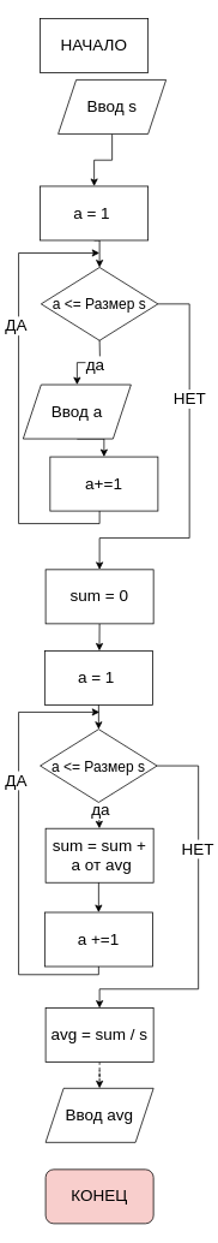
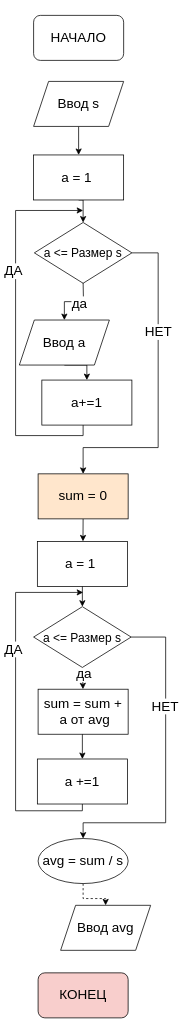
  <mxCell id="0" />
  <mxCell id="1" parent="0" />
- <mxCell id="2" value="&lt;font style=&quot;font-size: 18px;&quot;&gt;НАЧАЛО&lt;/font&gt;" style="whiteSpace=wrap;html=1;fontSize=18;rounded=0;" parent="1" vertex="1"><mxGeometry x="44" y="20" width="120" height="60" as="geometry" /></mxCell>
+ <mxCell id="2" value="&lt;font style=&quot;font-size: 18px;&quot;&gt;НАЧАЛО&lt;/font&gt;" style="rounded=1;whiteSpace=wrap;html=1;fontSize=18;" parent="1" vertex="1"><mxGeometry x="44" y="20" width="120" height="60" as="geometry" /></mxCell>
  <mxCell id="3" style="edgeStyle=orthogonalEdgeStyle;rounded=0;orthogonalLoop=1;jettySize=auto;html=1;exitX=0.5;exitY=1;exitDx=0;exitDy=0;entryX=0.5;entryY=0;entryDx=0;entryDy=0;fontSize=18;" parent="1" source="4" target="27" edge="1"><mxGeometry relative="1" as="geometry" /></mxCell>
- <mxCell id="4" value="&lt;font style=&quot;font-size: 18px;&quot;&gt;Ввод s&lt;/font&gt;" style="shape=parallelogram;perimeter=parallelogramPerimeter;whiteSpace=wrap;html=1;fixedSize=1;fontSize=18;" parent="1" vertex="1"><mxGeometry x="64" y="88" width="120" height="60" as="geometry" /></mxCell>
+ <mxCell id="4" value="&lt;font style=&quot;font-size: 18px;&quot;&gt;Ввод s&lt;/font&gt;" style="shape=parallelogram;perimeter=parallelogramPerimeter;whiteSpace=wrap;html=1;fixedSize=1;fontSize=18;" parent="1" vertex="1"><mxGeometry x="44" y="108" width="120" height="60" as="geometry" /></mxCell>
  <mxCell id="5" style="edgeStyle=orthogonalEdgeStyle;rounded=0;orthogonalLoop=1;jettySize=auto;html=1;exitX=0.5;exitY=1;exitDx=0;exitDy=0;entryX=0.5;entryY=0;entryDx=0;entryDy=0;fontSize=18;" parent="1" target="11" edge="1"><mxGeometry relative="1" as="geometry"><mxPoint x="110" y="376" as="sourcePoint" /></mxGeometry></mxCell>
  <mxCell id="6" value="&lt;font style=&quot;font-size: 18px;&quot;&gt;да&lt;/font&gt;" style="edgeLabel;html=1;align=center;verticalAlign=middle;resizable=0;points=[];fontSize=18;" parent="5" vertex="1" connectable="0"><mxGeometry x="-0.149" y="3" relative="1" as="geometry"><mxPoint as="offset" /></mxGeometry></mxCell>
  <mxCell id="7" value="&lt;font style=&quot;font-size: 18px;&quot;&gt;КОНЕЦ&lt;/font&gt;" style="rounded=1;whiteSpace=wrap;html=1;fontSize=18;fillColor=#f8cecc;" parent="1" vertex="1"><mxGeometry x="50" y="1296" width="120" height="60" as="geometry" /></mxCell>
  <mxCell id="8" style="edgeStyle=orthogonalEdgeStyle;rounded=0;orthogonalLoop=1;jettySize=auto;html=1;exitX=1;exitY=0.5;exitDx=0;exitDy=0;entryX=0.5;entryY=0;entryDx=0;entryDy=0;fontSize=18;" parent="1" source="25" target="17" edge="1"><mxGeometry relative="1" as="geometry"><mxPoint x="190" y="506" as="targetPoint" /><Array as="points"><mxPoint x="210" y="336" /><mxPoint x="210" y="596" /><mxPoint x="110" y="596" /></Array></mxGeometry></mxCell>
  <mxCell id="9" value="&lt;font style=&quot;font-size: 18px;&quot;&gt;НЕТ&lt;/font&gt;" style="edgeLabel;html=1;align=center;verticalAlign=middle;resizable=0;points=[];fontSize=18;" parent="8" vertex="1" connectable="0"><mxGeometry x="-0.348" y="-1" relative="1" as="geometry"><mxPoint as="offset" /></mxGeometry></mxCell>
  <mxCell id="10" style="edgeStyle=orthogonalEdgeStyle;rounded=0;orthogonalLoop=1;jettySize=auto;html=1;exitX=0.5;exitY=1;exitDx=0;exitDy=0;entryX=0.5;entryY=0;entryDx=0;entryDy=0;fontSize=18;" parent="1" source="11" target="32" edge="1"><mxGeometry relative="1" as="geometry" /></mxCell>
  <mxCell id="11" value="&lt;font style=&quot;font-size: 18px;&quot;&gt;Ввод a&lt;/font&gt;" style="shape=parallelogram;perimeter=parallelogramPerimeter;whiteSpace=wrap;html=1;fixedSize=1;fontSize=18;" parent="1" vertex="1"><mxGeometry x="25" y="426" width="120" height="60" as="geometry" /></mxCell>
  <mxCell id="12" style="edgeStyle=orthogonalEdgeStyle;rounded=0;orthogonalLoop=1;jettySize=auto;html=1;exitX=0.5;exitY=1;exitDx=0;exitDy=0;fontSize=18;" parent="1" edge="1"><mxGeometry relative="1" as="geometry"><mxPoint x="109.81" y="721" as="targetPoint" /><mxPoint x="110" y="691" as="sourcePoint" /></mxGeometry></mxCell>
  <mxCell id="13" style="edgeStyle=orthogonalEdgeStyle;rounded=0;orthogonalLoop=1;jettySize=auto;html=1;exitX=0.5;exitY=1;exitDx=0;exitDy=0;fontSize=18;" parent="1" edge="1"><mxGeometry relative="1" as="geometry"><mxPoint x="109.81" y="918" as="targetPoint" /><mxPoint x="109" y="888" as="sourcePoint" /></mxGeometry></mxCell>
  <mxCell id="14" value="&lt;font style=&quot;font-size: 18px;&quot;&gt;да&lt;/font&gt;" style="edgeLabel;html=1;align=center;verticalAlign=middle;resizable=0;points=[];fontSize=18;" parent="13" vertex="1" connectable="0"><mxGeometry x="-0.353" y="1" relative="1" as="geometry"><mxPoint as="offset" /></mxGeometry></mxCell>
  <mxCell id="15" style="edgeStyle=orthogonalEdgeStyle;rounded=0;orthogonalLoop=1;jettySize=auto;html=1;exitX=0.5;exitY=1;exitDx=0;exitDy=0;fontSize=18;" parent="1" edge="1"><mxGeometry relative="1" as="geometry"><mxPoint x="110" y="789" as="targetPoint" /><mxPoint x="109" y="1070" as="sourcePoint" /><Array as="points"><mxPoint x="109" y="1080" /><mxPoint x="20" y="1080" /><mxPoint x="20" y="789" /><mxPoint x="109" y="789" /></Array></mxGeometry></mxCell>
  <mxCell id="16" value="&lt;span style=&quot;font-size: 18px;&quot;&gt;ДА&lt;/span&gt;" style="edgeLabel;html=1;align=center;verticalAlign=middle;resizable=0;points=[];fontSize=18;" parent="15" vertex="1" connectable="0"><mxGeometry x="0.28" y="4" relative="1" as="geometry"><mxPoint y="-8" as="offset" /></mxGeometry></mxCell>
- <mxCell id="17" value="&lt;font style=&quot;font-size: 18px;&quot;&gt;sum = 0&lt;/font&gt;" style="rounded=0;whiteSpace=wrap;html=1;fontSize=18;" parent="1" vertex="1"><mxGeometry x="50" y="631" width="120" height="60" as="geometry" /></mxCell>
+ <mxCell id="17" value="&lt;font style=&quot;font-size: 18px;&quot;&gt;sum = 0&lt;/font&gt;" style="rounded=0;whiteSpace=wrap;html=1;fontSize=18;fillColor=#ffe6cc;" parent="1" vertex="1"><mxGeometry x="50" y="631" width="120" height="60" as="geometry" /></mxCell>
  <mxCell id="18" style="edgeStyle=orthogonalEdgeStyle;rounded=0;orthogonalLoop=1;jettySize=auto;html=1;exitX=1;exitY=0.5;exitDx=0;exitDy=0;entryX=0.5;entryY=0;entryDx=0;entryDy=0;fontSize=18;" parent="1" source="28" target="23" edge="1"><mxGeometry relative="1" as="geometry"><mxPoint x="210" y="1018" as="targetPoint" /><Array as="points"><mxPoint x="220" y="848" /><mxPoint x="220" y="1096" /><mxPoint x="110" y="1096" /></Array></mxGeometry></mxCell>
  <mxCell id="19" value="&lt;font style=&quot;font-size: 18px;&quot;&gt;НЕТ&lt;/font&gt;" style="edgeLabel;html=1;align=center;verticalAlign=middle;resizable=0;points=[];fontSize=18;" parent="18" vertex="1" connectable="0"><mxGeometry x="-0.352" y="-2" relative="1" as="geometry"><mxPoint as="offset" /></mxGeometry></mxCell>
  <mxCell id="20" style="edgeStyle=orthogonalEdgeStyle;rounded=0;orthogonalLoop=1;jettySize=auto;html=1;exitX=0.5;exitY=1;exitDx=0;exitDy=0;entryX=0.5;entryY=0;entryDx=0;entryDy=0;fontSize=18;" parent="1" source="21" target="31" edge="1"><mxGeometry relative="1" as="geometry" /></mxCell>
  <mxCell id="21" value="&lt;font style=&quot;font-size: 18px;&quot;&gt;sum = sum +&lt;br style=&quot;font-size: 18px;&quot;&gt;&amp;nbsp;a от avg&lt;/font&gt;" style="rounded=0;whiteSpace=wrap;html=1;fontSize=18;" parent="1" vertex="1"><mxGeometry x="50" y="918" width="120" height="60" as="geometry" /></mxCell>
  <mxCell id="22" style="edgeStyle=orthogonalEdgeStyle;rounded=0;orthogonalLoop=1;jettySize=auto;html=1;exitX=0.5;exitY=1;exitDx=0;exitDy=0;fontSize=18;dashed=1;" parent="1" source="23" target="24" edge="1"><mxGeometry relative="1" as="geometry" /></mxCell>
- <mxCell id="23" value="&lt;font style=&quot;font-size: 18px;&quot;&gt;avg = sum / s&lt;/font&gt;" style="rounded=0;whiteSpace=wrap;html=1;fontSize=18;" parent="1" vertex="1"><mxGeometry x="50" y="1117" width="120" height="60" as="geometry" /></mxCell>
- <mxCell id="24" value="&lt;font style=&quot;font-size: 18px;&quot;&gt;Ввод avg&lt;/font&gt;" style="shape=parallelogram;perimeter=parallelogramPerimeter;whiteSpace=wrap;html=1;fixedSize=1;fontSize=18;" parent="1" vertex="1"><mxGeometry x="50" y="1206" width="120" height="60" as="geometry" /></mxCell>
+ <mxCell id="23" value="&lt;font style=&quot;font-size: 18px;&quot;&gt;avg = sum / s&lt;/font&gt;" style="ellipse;whiteSpace=wrap;html=1;fontSize=18;" parent="1" vertex="1"><mxGeometry x="50" y="1117" width="120" height="60" as="geometry" /></mxCell>
+ <mxCell id="24" value="&lt;font style=&quot;font-size: 18px;&quot;&gt;Ввод avg&lt;/font&gt;" style="shape=parallelogram;perimeter=parallelogramPerimeter;whiteSpace=wrap;html=1;fixedSize=1;fontSize=18;" parent="1" vertex="1"><mxGeometry x="80" y="1206" width="120" height="60" as="geometry" /></mxCell>
  <mxCell id="25" value="&lt;font style=&quot;font-size: 16px;&quot;&gt;a &amp;lt;= Размер s&lt;/font&gt;" style="rhombus;whiteSpace=wrap;html=1;fontSize=18;" parent="1" vertex="1"><mxGeometry x="45" y="296" width="130" height="81" as="geometry" /></mxCell>
  <mxCell id="26" style="edgeStyle=orthogonalEdgeStyle;rounded=0;orthogonalLoop=1;jettySize=auto;html=1;exitX=0.5;exitY=1;exitDx=0;exitDy=0;entryX=0.5;entryY=0;entryDx=0;entryDy=0;fontSize=18;" parent="1" source="27" target="25" edge="1"><mxGeometry relative="1" as="geometry" /></mxCell>
  <mxCell id="27" value="&lt;font style=&quot;font-size: 18px;&quot;&gt;a = 1&amp;nbsp;&lt;/font&gt;" style="rounded=0;whiteSpace=wrap;html=1;fontSize=18;" parent="1" vertex="1"><mxGeometry x="44" y="206" width="120" height="60" as="geometry" /></mxCell>
  <mxCell id="28" value="&lt;font style=&quot;font-size: 16px;&quot;&gt;a &amp;lt;= Размер s&lt;/font&gt;" style="rhombus;whiteSpace=wrap;html=1;fontSize=18;" parent="1" vertex="1"><mxGeometry x="44" y="808" width="130" height="81" as="geometry" /></mxCell>
  <mxCell id="29" value="&lt;font style=&quot;font-size: 18px;&quot;&gt;a = 1&amp;nbsp;&lt;/font&gt;" style="rounded=0;whiteSpace=wrap;html=1;fontSize=18;" parent="1" vertex="1"><mxGeometry x="49" y="721" width="120" height="60" as="geometry" /></mxCell>
  <mxCell id="30" value="" style="endArrow=classic;html=1;rounded=0;exitX=0.5;exitY=1;exitDx=0;exitDy=0;entryX=0.5;entryY=0;entryDx=0;entryDy=0;fontSize=18;" parent="1" source="29" target="28" edge="1"><mxGeometry width="50" height="50" relative="1" as="geometry"><mxPoint x="190" y="981" as="sourcePoint" /><mxPoint x="240" y="931" as="targetPoint" /></mxGeometry></mxCell>
  <mxCell id="31" value="a +=1" style="rounded=0;whiteSpace=wrap;html=1;fontSize=18;" parent="1" vertex="1"><mxGeometry x="49" y="1011" width="120" height="60" as="geometry" /></mxCell>
  <mxCell id="32" value="&lt;span style=&quot;font-size: 18px;&quot;&gt;a+=1&lt;/span&gt;" style="rounded=0;whiteSpace=wrap;html=1;fontSize=18;" parent="1" vertex="1"><mxGeometry x="55" y="506" width="120" height="60" as="geometry" /></mxCell>
  <mxCell id="33" style="edgeStyle=orthogonalEdgeStyle;rounded=0;orthogonalLoop=1;jettySize=auto;html=1;fontSize=18;" parent="1" edge="1"><mxGeometry relative="1" as="geometry"><mxPoint x="110" y="280" as="targetPoint" /><mxPoint x="110" y="566" as="sourcePoint" /><Array as="points"><mxPoint x="110" y="580" /><mxPoint x="20" y="580" /><mxPoint x="20" y="280" /><mxPoint x="110" y="280" /></Array></mxGeometry></mxCell>
  <mxCell id="34" value="&lt;span style=&quot;font-size: 18px;&quot;&gt;ДА&lt;/span&gt;" style="edgeLabel;html=1;align=center;verticalAlign=middle;resizable=0;points=[];fontSize=18;" parent="33" vertex="1" connectable="0"><mxGeometry x="0.28" y="4" relative="1" as="geometry"><mxPoint y="-8" as="offset" /></mxGeometry></mxCell>
